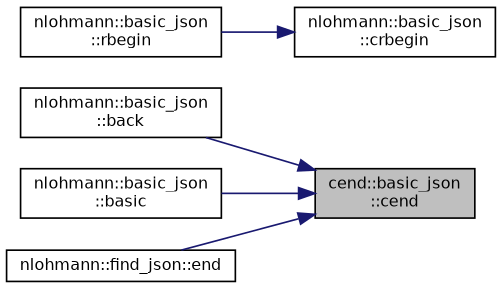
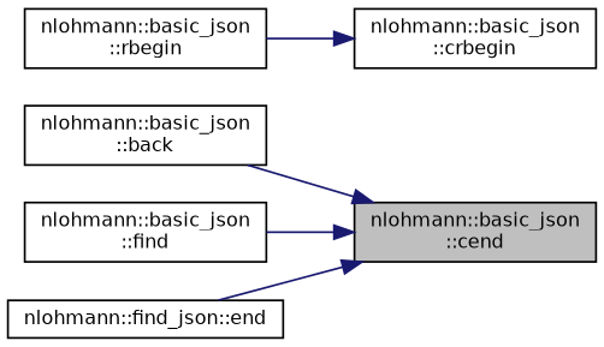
  digraph {
    rankdir=RL
    node [color=black fillcolor=white fontname=Helvetica fontsize=10 shape=record style=filled]
    edge [color=midnightblue dir=back fontname=Helvetica fontsize=10 labelfontname=Helvetica labelfontsize=10 style=solid]
-   n1 [fillcolor=grey75 fontcolor=black height=0.2 label="cend::basic_json\l::cend" width=0.4]
+   n1 [fillcolor=grey75 fontcolor=black height=0.2 label="nlohmann::basic_json\l::cend" width=0.4]
    n2 [height=0.2 label="nlohmann::basic_json\l::back" width=0.4]
-   n3 [height=0.2 label="nlohmann::basic_json\l::basic" width=0.4]
+   n3 [height=0.2 label="nlohmann::basic_json\l::find" width=0.4]
    n4 [height=0.2 label="nlohmann::find_json::end" width=0.4]
    n5 [height=0.2 label="nlohmann::basic_json\l::crbegin" width=0.4]
    n6 [height=0.2 label="nlohmann::basic_json\l::rbegin" width=0.4]
    n1 -> n2
    n1 -> n3
    n1 -> n4
    n5 -> n6
  }
